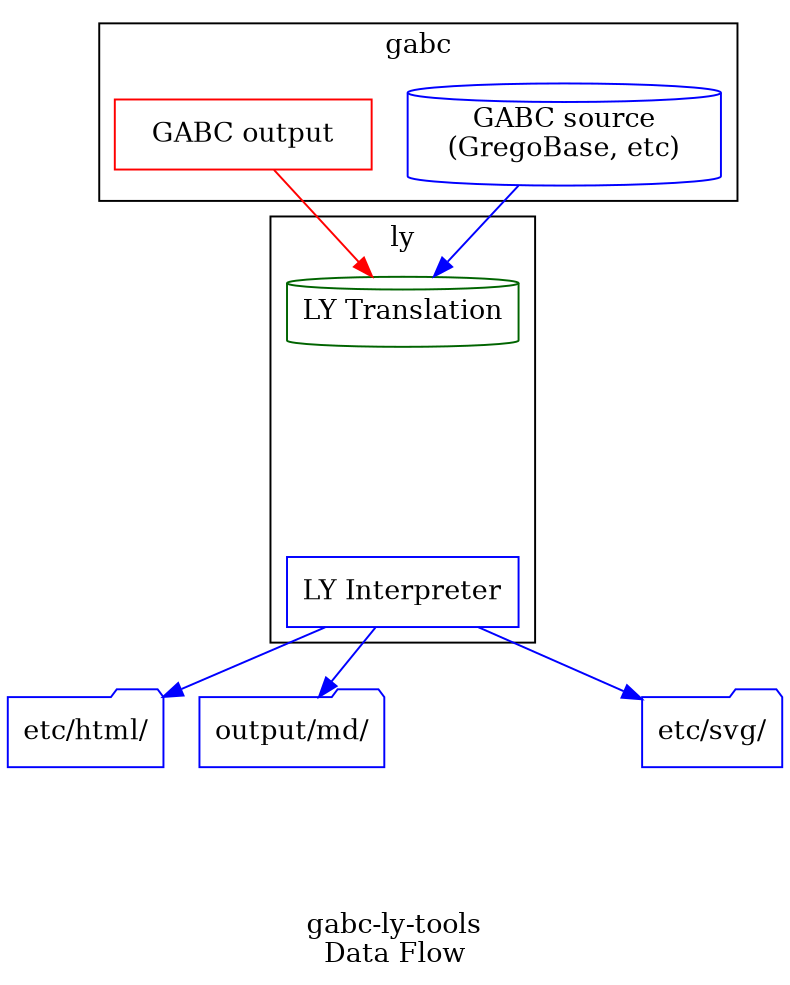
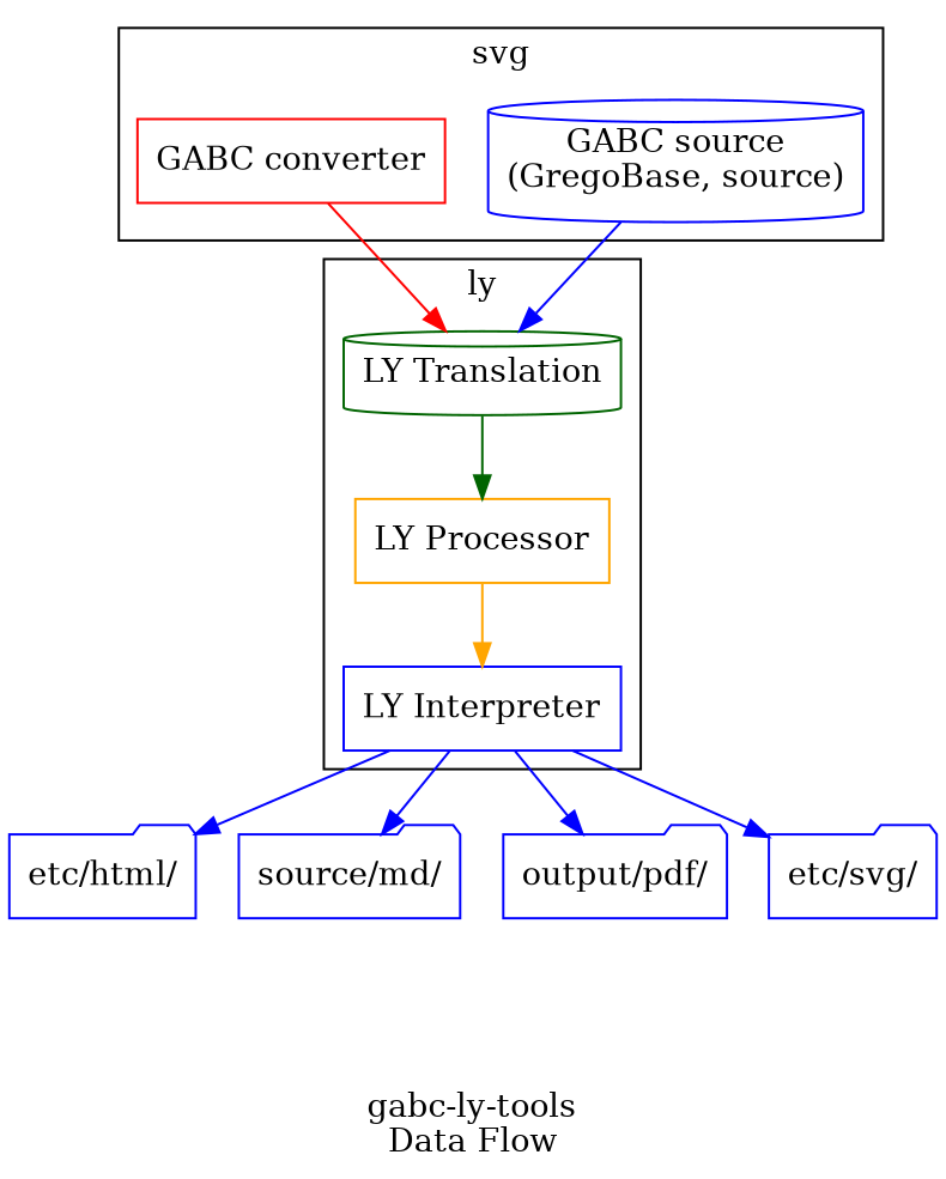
  digraph {
    label="\ngabc-ly-tools\nData Flow"
    node [color=blue shape=folder]
    edge [color=blue]
-   n1 [label="GABC source\n(GregoBase, etc)" shape=cylinder]
-   n2 [color=red label="GABC output" shape=box]
+   n1 [label="GABC source\n(GregoBase, source)" shape=cylinder]
+   n2 [color=red label="GABC converter" shape=box]
    n3 [color=darkgreen label="LY Translation" shape=cylinder]
+   n4 [color=orange label="LY Processor" shape=box]
    n5 [label="LY Interpreter" shape=box]
    n6 [label="etc/html/"]
-   n7 [label="output/md/"]
+   n7 [label="source/md/"]
+   n8 [label="output/pdf/"]
    n9 [label="etc/svg/"]
    subgraph cluster_1 {
-     label=gabc
+     label=svg
      n1
      n2
    }
    subgraph cluster_2 {
      label=ly
      n3
+     n4
      n5
    }
    n1 -> n3
    n2 -> n3 [color=red]
+   n3 -> n4 [color=darkgreen]
+   n4 -> n5 [color=orange]
    n5 -> n6
    n5 -> n7
+   n5 -> n8
    n5 -> n9
  }
